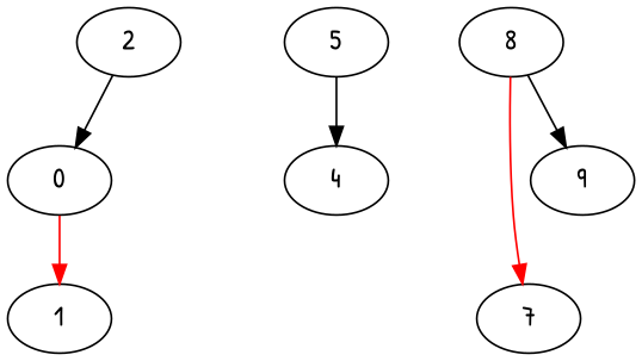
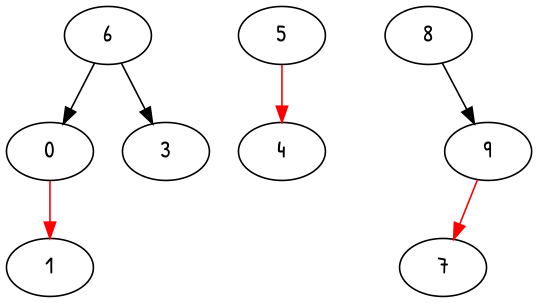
  digraph {
    fontname="Patrick Hand"
    node [fontname="Patrick Hand"]
    edge [color=black fontname="Patrick Hand"]
-   2
+   2 [label=6]
    0
+   3
    1
    5
    4
    8
    7
    9
    2 -> 0
+   2 -> 3
    0 -> 1 [color=red]
-   5 -> 4
-   8 -> 7 [color=red]
+   5 -> 4 [color=red]
+   9 -> 7 [color=red]
    8 -> 9
  }
